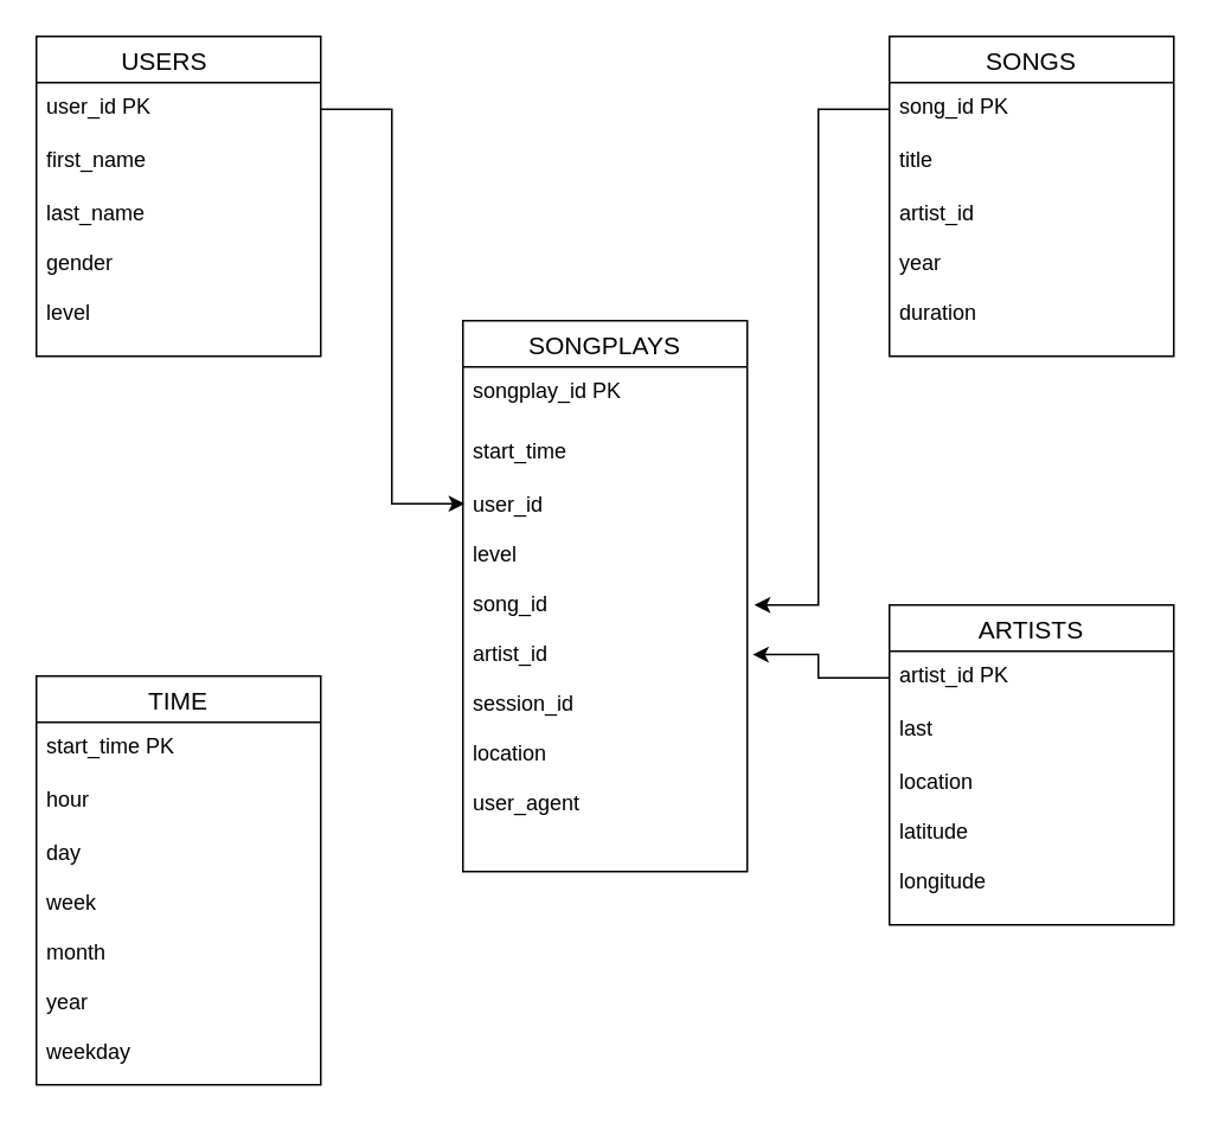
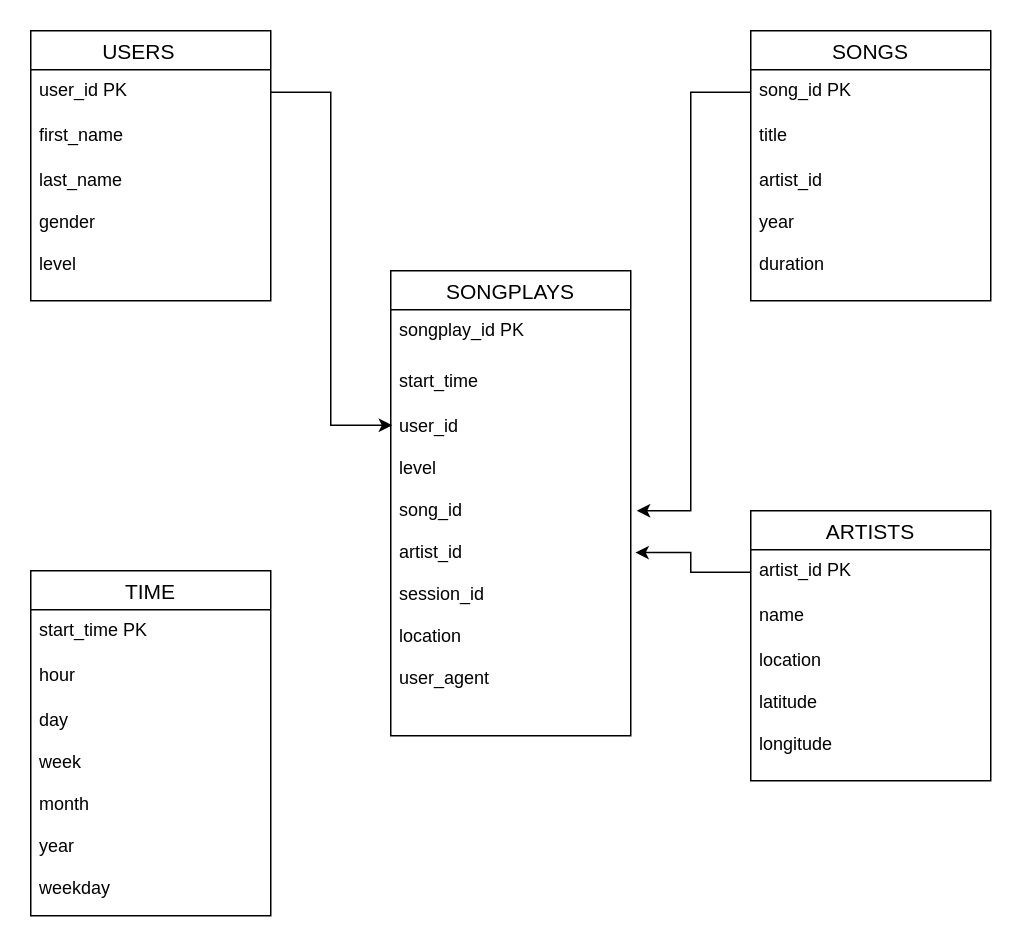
  <mxCell id="0" />
  <mxCell id="1" parent="0" />
  <mxCell id="2" value="SONGPLAYS" style="swimlane;fontStyle=0;childLayout=stackLayout;horizontal=1;startSize=26;horizontalStack=0;resizeParent=1;resizeParentMax=0;resizeLast=0;collapsible=1;marginBottom=0;align=center;fontSize=14;" vertex="1" parent="1"><mxGeometry x="260" y="180" width="160" height="310" as="geometry" /></mxCell>
  <mxCell id="3" value="songplay_id PK" style="text;strokeColor=none;fillColor=none;spacingLeft=4;spacingRight=4;overflow=hidden;rotatable=0;points=[[0,0.5],[1,0.5]];portConstraint=eastwest;fontSize=12;" vertex="1" parent="2"><mxGeometry y="26" width="160" height="34" as="geometry" /></mxCell>
  <mxCell id="4" value="start_time" style="text;strokeColor=none;fillColor=none;spacingLeft=4;spacingRight=4;overflow=hidden;rotatable=0;points=[[0,0.5],[1,0.5]];portConstraint=eastwest;fontSize=12;" vertex="1" parent="2"><mxGeometry y="60" width="160" height="30" as="geometry" /></mxCell>
  <mxCell id="5" value="user_id&#10;&#10;level&#10;&#10;song_id&#10;&#10;artist_id&#10;&#10;session_id&#10;&#10;location&#10;&#10;user_agent&#10;&#10;&#10;" style="text;strokeColor=none;fillColor=none;spacingLeft=4;spacingRight=4;overflow=hidden;rotatable=0;points=[[0,0.5],[1,0.5]];portConstraint=eastwest;fontSize=12;" vertex="1" parent="2"><mxGeometry y="90" width="160" height="220" as="geometry" /></mxCell>
  <mxCell id="6" value="USERS    " style="swimlane;fontStyle=0;childLayout=stackLayout;horizontal=1;startSize=26;horizontalStack=0;resizeParent=1;resizeParentMax=0;resizeLast=0;collapsible=1;marginBottom=0;align=center;fontSize=14;" vertex="1" parent="1"><mxGeometry x="20" y="20" width="160" height="180" as="geometry" /></mxCell>
  <mxCell id="7" value="user_id PK" style="text;strokeColor=none;fillColor=none;spacingLeft=4;spacingRight=4;overflow=hidden;rotatable=0;points=[[0,0.5],[1,0.5]];portConstraint=eastwest;fontSize=12;" vertex="1" parent="6"><mxGeometry y="26" width="160" height="30" as="geometry" /></mxCell>
  <mxCell id="8" value="first_name" style="text;strokeColor=none;fillColor=none;spacingLeft=4;spacingRight=4;overflow=hidden;rotatable=0;points=[[0,0.5],[1,0.5]];portConstraint=eastwest;fontSize=12;" vertex="1" parent="6"><mxGeometry y="56" width="160" height="30" as="geometry" /></mxCell>
  <mxCell id="9" value="last_name&#10;&#10;gender&#10;&#10;level" style="text;strokeColor=none;fillColor=none;spacingLeft=4;spacingRight=4;overflow=hidden;rotatable=0;points=[[0,0.5],[1,0.5]];portConstraint=eastwest;fontSize=12;" vertex="1" parent="6"><mxGeometry y="86" width="160" height="94" as="geometry" /></mxCell>
  <mxCell id="10" value="SONGS" style="swimlane;fontStyle=0;childLayout=stackLayout;horizontal=1;startSize=26;horizontalStack=0;resizeParent=1;resizeParentMax=0;resizeLast=0;collapsible=1;marginBottom=0;align=center;fontSize=14;" vertex="1" parent="1"><mxGeometry x="500" y="20" width="160" height="180" as="geometry" /></mxCell>
  <mxCell id="11" value="song_id PK" style="text;strokeColor=none;fillColor=none;spacingLeft=4;spacingRight=4;overflow=hidden;rotatable=0;points=[[0,0.5],[1,0.5]];portConstraint=eastwest;fontSize=12;" vertex="1" parent="10"><mxGeometry y="26" width="160" height="30" as="geometry" /></mxCell>
  <mxCell id="12" value="title" style="text;strokeColor=none;fillColor=none;spacingLeft=4;spacingRight=4;overflow=hidden;rotatable=0;points=[[0,0.5],[1,0.5]];portConstraint=eastwest;fontSize=12;" vertex="1" parent="10"><mxGeometry y="56" width="160" height="30" as="geometry" /></mxCell>
  <mxCell id="13" value="artist_id&#10;&#10;year&#10;&#10;duration" style="text;strokeColor=none;fillColor=none;spacingLeft=4;spacingRight=4;overflow=hidden;rotatable=0;points=[[0,0.5],[1,0.5]];portConstraint=eastwest;fontSize=12;" vertex="1" parent="10"><mxGeometry y="86" width="160" height="94" as="geometry" /></mxCell>
  <mxCell id="14" value="ARTISTS" style="swimlane;fontStyle=0;childLayout=stackLayout;horizontal=1;startSize=26;horizontalStack=0;resizeParent=1;resizeParentMax=0;resizeLast=0;collapsible=1;marginBottom=0;align=center;fontSize=14;" vertex="1" parent="1"><mxGeometry x="500" y="340" width="160" height="180" as="geometry" /></mxCell>
  <mxCell id="15" value="artist_id PK" style="text;strokeColor=none;fillColor=none;spacingLeft=4;spacingRight=4;overflow=hidden;rotatable=0;points=[[0,0.5],[1,0.5]];portConstraint=eastwest;fontSize=12;" vertex="1" parent="14"><mxGeometry y="26" width="160" height="30" as="geometry" /></mxCell>
- <mxCell id="16" value="last" style="text;strokeColor=none;fillColor=none;spacingLeft=4;spacingRight=4;overflow=hidden;rotatable=0;points=[[0,0.5],[1,0.5]];portConstraint=eastwest;fontSize=12;" vertex="1" parent="14"><mxGeometry y="56" width="160" height="30" as="geometry" /></mxCell>
+ <mxCell id="16" value="name" style="text;strokeColor=none;fillColor=none;spacingLeft=4;spacingRight=4;overflow=hidden;rotatable=0;points=[[0,0.5],[1,0.5]];portConstraint=eastwest;fontSize=12;" vertex="1" parent="14"><mxGeometry y="56" width="160" height="30" as="geometry" /></mxCell>
  <mxCell id="17" value="location&#10;&#10;latitude&#10;&#10;longitude" style="text;strokeColor=none;fillColor=none;spacingLeft=4;spacingRight=4;overflow=hidden;rotatable=0;points=[[0,0.5],[1,0.5]];portConstraint=eastwest;fontSize=12;" vertex="1" parent="14"><mxGeometry y="86" width="160" height="94" as="geometry" /></mxCell>
  <mxCell id="18" value="TIME" style="swimlane;fontStyle=0;childLayout=stackLayout;horizontal=1;startSize=26;horizontalStack=0;resizeParent=1;resizeParentMax=0;resizeLast=0;collapsible=1;marginBottom=0;align=center;fontSize=14;" vertex="1" parent="1"><mxGeometry x="20" y="380" width="160" height="230" as="geometry" /></mxCell>
  <mxCell id="19" value="start_time PK" style="text;strokeColor=none;fillColor=none;spacingLeft=4;spacingRight=4;overflow=hidden;rotatable=0;points=[[0,0.5],[1,0.5]];portConstraint=eastwest;fontSize=12;" vertex="1" parent="18"><mxGeometry y="26" width="160" height="30" as="geometry" /></mxCell>
  <mxCell id="20" value="hour" style="text;strokeColor=none;fillColor=none;spacingLeft=4;spacingRight=4;overflow=hidden;rotatable=0;points=[[0,0.5],[1,0.5]];portConstraint=eastwest;fontSize=12;" vertex="1" parent="18"><mxGeometry y="56" width="160" height="30" as="geometry" /></mxCell>
  <mxCell id="21" value="day&#10;&#10;week&#10;&#10;month&#10;&#10;year&#10;&#10;weekday&#10;&#10;&#10;" style="text;strokeColor=none;fillColor=none;spacingLeft=4;spacingRight=4;overflow=hidden;rotatable=0;points=[[0,0.5],[1,0.5]];portConstraint=eastwest;fontSize=12;" vertex="1" parent="18"><mxGeometry y="86" width="160" height="144" as="geometry" /></mxCell>
  <mxCell id="22" style="edgeStyle=orthogonalEdgeStyle;rounded=0;orthogonalLoop=1;jettySize=auto;html=1;exitX=1;exitY=0.5;exitDx=0;exitDy=0;entryX=0.006;entryY=0.059;entryDx=0;entryDy=0;entryPerimeter=0;" edge="1" parent="1" source="7" target="5"><mxGeometry relative="1" as="geometry" /></mxCell>
  <mxCell id="23" style="edgeStyle=orthogonalEdgeStyle;rounded=0;orthogonalLoop=1;jettySize=auto;html=1;exitX=0;exitY=0.5;exitDx=0;exitDy=0;entryX=1.025;entryY=0.318;entryDx=0;entryDy=0;entryPerimeter=0;" edge="1" parent="1" source="11" target="5"><mxGeometry relative="1" as="geometry" /></mxCell>
  <mxCell id="24" style="edgeStyle=orthogonalEdgeStyle;rounded=0;orthogonalLoop=1;jettySize=auto;html=1;exitX=0;exitY=0.5;exitDx=0;exitDy=0;entryX=1.019;entryY=0.445;entryDx=0;entryDy=0;entryPerimeter=0;" edge="1" parent="1" source="15" target="5"><mxGeometry relative="1" as="geometry" /></mxCell>
